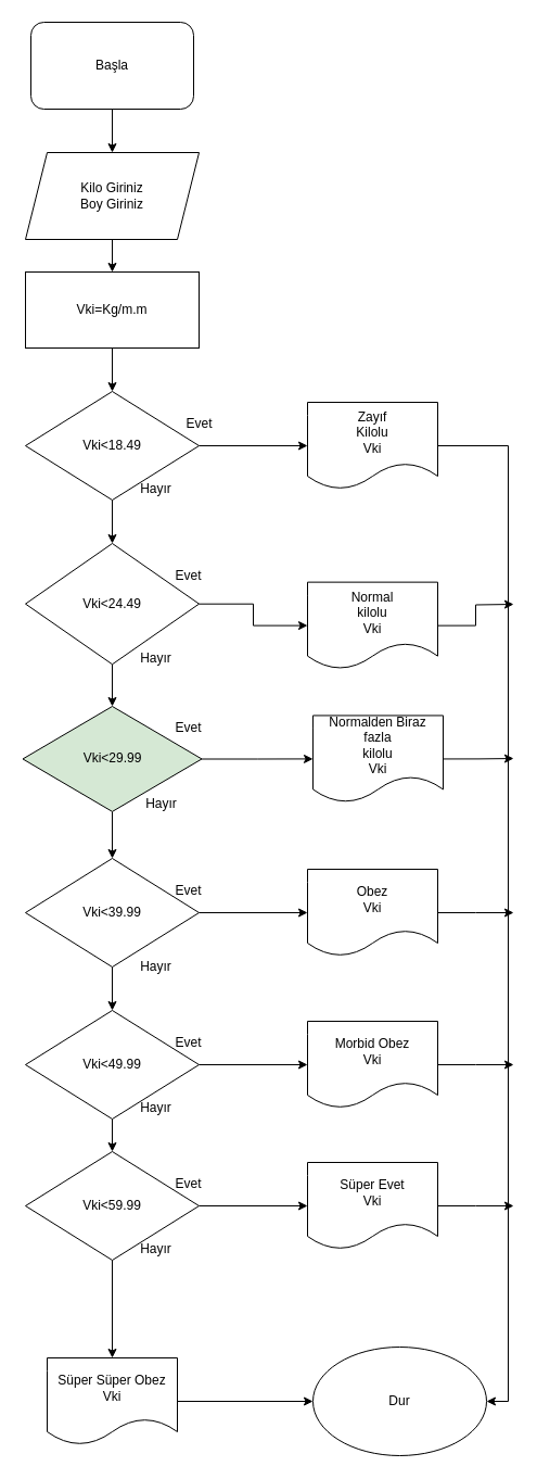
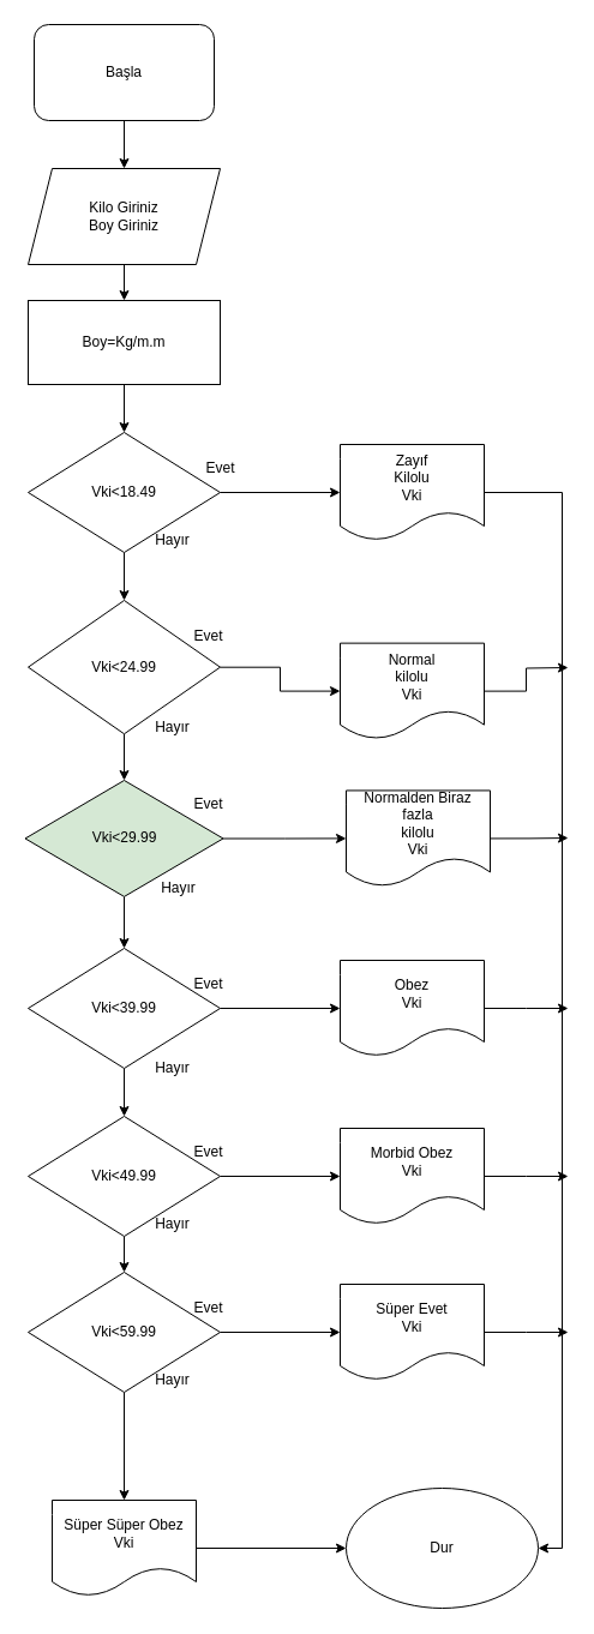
  <mxCell id="0" />
  <mxCell id="1" parent="0" />
  <mxCell id="2" value="" style="edgeStyle=orthogonalEdgeStyle;rounded=0;orthogonalLoop=1;jettySize=auto;html=1;" parent="1" source="3" target="5" edge="1"><mxGeometry relative="1" as="geometry" /></mxCell>
  <mxCell id="3" value="Başla" style="whiteSpace=wrap;html=1;rounded=1;" parent="1" vertex="1"><mxGeometry x="28" width="150" height="80" as="geometry" y="20" /></mxCell>
  <mxCell id="4" value="" style="edgeStyle=orthogonalEdgeStyle;rounded=0;orthogonalLoop=1;jettySize=auto;html=1;" parent="1" source="5" target="7" edge="1"><mxGeometry relative="1" as="geometry" /></mxCell>
  <mxCell id="5" value="Kilo Giriniz&lt;br&gt;Boy Giriniz" style="shape=parallelogram;perimeter=parallelogramPerimeter;whiteSpace=wrap;html=1;fixedSize=1;" parent="1" vertex="1"><mxGeometry x="23" y="140" width="160" height="80" as="geometry" /></mxCell>
  <mxCell id="6" value="" style="edgeStyle=orthogonalEdgeStyle;rounded=0;orthogonalLoop=1;jettySize=auto;html=1;" parent="1" source="7" target="10" edge="1"><mxGeometry relative="1" as="geometry" /></mxCell>
- <mxCell id="7" value="Vki=Kg/m.m" style="whiteSpace=wrap;html=1;" parent="1" vertex="1"><mxGeometry x="23" y="250" width="160" height="70" as="geometry" /></mxCell>
+ <mxCell id="7" value="Boy=Kg/m.m" style="whiteSpace=wrap;html=1;" parent="1" vertex="1"><mxGeometry x="23" y="250" width="160" height="70" as="geometry" /></mxCell>
  <mxCell id="8" value="" style="edgeStyle=orthogonalEdgeStyle;rounded=0;orthogonalLoop=1;jettySize=auto;html=1;" parent="1" source="10" target="13" edge="1"><mxGeometry relative="1" as="geometry" /></mxCell>
  <mxCell id="9" value="" style="edgeStyle=orthogonalEdgeStyle;rounded=0;orthogonalLoop=1;jettySize=auto;html=1;" parent="1" source="10" target="21" edge="1"><mxGeometry relative="1" as="geometry" /></mxCell>
  <mxCell id="10" value="Vki&amp;lt;18.49" style="rhombus;whiteSpace=wrap;html=1;" parent="1" vertex="1"><mxGeometry x="23" y="360" width="160" height="100" as="geometry" /></mxCell>
  <mxCell id="11" value="" style="edgeStyle=orthogonalEdgeStyle;rounded=0;orthogonalLoop=1;jettySize=auto;html=1;" parent="1" source="13" target="16" edge="1"><mxGeometry relative="1" as="geometry" /></mxCell>
  <mxCell id="12" value="" style="edgeStyle=orthogonalEdgeStyle;rounded=0;orthogonalLoop=1;jettySize=auto;html=1;" parent="1" source="13" target="23" edge="1"><mxGeometry relative="1" as="geometry" /></mxCell>
- <mxCell id="13" value="Vki&amp;lt;24.49" style="rhombus;whiteSpace=wrap;html=1;" parent="1" vertex="1"><mxGeometry x="23" y="500" width="160" height="111.25" as="geometry" /></mxCell>
+ <mxCell id="13" value="Vki&amp;lt;24.99" style="rhombus;whiteSpace=wrap;html=1;" parent="1" vertex="1"><mxGeometry x="23" y="500" width="160" height="111.25" as="geometry" /></mxCell>
  <mxCell id="14" value="" style="edgeStyle=orthogonalEdgeStyle;rounded=0;orthogonalLoop=1;jettySize=auto;html=1;" parent="1" source="16" target="19" edge="1"><mxGeometry relative="1" as="geometry" /></mxCell>
  <mxCell id="15" value="" style="edgeStyle=orthogonalEdgeStyle;rounded=0;orthogonalLoop=1;jettySize=auto;html=1;" parent="1" source="16" target="25" edge="1"><mxGeometry relative="1" as="geometry" /></mxCell>
  <mxCell id="16" value="Vki&amp;lt;29.99" style="rhombus;whiteSpace=wrap;html=1;fillColor=#d5e8d4;" parent="1" vertex="1"><mxGeometry x="20.5" y="650" width="165" height="96.88" as="geometry" /></mxCell>
  <mxCell id="17" value="" style="edgeStyle=orthogonalEdgeStyle;rounded=0;orthogonalLoop=1;jettySize=auto;html=1;" parent="1" source="19" target="31" edge="1"><mxGeometry relative="1" as="geometry" /></mxCell>
  <mxCell id="18" value="" style="edgeStyle=orthogonalEdgeStyle;rounded=0;orthogonalLoop=1;jettySize=auto;html=1;" edge="1" parent="1" source="19" target="34"><mxGeometry relative="1" as="geometry" /></mxCell>
  <mxCell id="19" value="Vki&amp;lt;39.99" style="rhombus;whiteSpace=wrap;html=1;" parent="1" vertex="1"><mxGeometry x="23" y="790" width="160" height="100" as="geometry" /></mxCell>
  <mxCell id="20" style="edgeStyle=orthogonalEdgeStyle;rounded=0;orthogonalLoop=1;jettySize=auto;html=1;exitX=1;exitY=0.5;exitDx=0;exitDy=0;entryX=1;entryY=0.5;entryDx=0;entryDy=0;" edge="1" parent="1" source="21" target="52"><mxGeometry relative="1" as="geometry" /></mxCell>
  <mxCell id="21" value="Zayıf&lt;br&gt;Kilolu&lt;br&gt;Vki" style="shape=document;whiteSpace=wrap;html=1;boundedLbl=1;" parent="1" vertex="1"><mxGeometry x="283" y="370" width="120" height="80" as="geometry" /></mxCell>
  <mxCell id="22" style="edgeStyle=orthogonalEdgeStyle;rounded=0;orthogonalLoop=1;jettySize=auto;html=1;exitX=1;exitY=0.5;exitDx=0;exitDy=0;" edge="1" parent="1" source="23"><mxGeometry relative="1" as="geometry"><mxPoint x="473" y="556" as="targetPoint" /></mxGeometry></mxCell>
  <mxCell id="23" value="Normal&lt;br&gt;kilolu&lt;br&gt;Vki" style="shape=document;whiteSpace=wrap;html=1;boundedLbl=1;" parent="1" vertex="1"><mxGeometry x="283" y="535.625" width="120" height="80" as="geometry" /></mxCell>
  <mxCell id="24" style="edgeStyle=orthogonalEdgeStyle;rounded=0;orthogonalLoop=1;jettySize=auto;html=1;exitX=1;exitY=0.5;exitDx=0;exitDy=0;" edge="1" parent="1" source="25"><mxGeometry relative="1" as="geometry"><mxPoint x="473" y="698" as="targetPoint" /></mxGeometry></mxCell>
  <mxCell id="25" value="Normalden Biraz fazla&lt;br&gt;kilolu&lt;br&gt;Vki" style="shape=document;whiteSpace=wrap;html=1;boundedLbl=1;" parent="1" vertex="1"><mxGeometry x="288" y="658.44" width="120" height="80" as="geometry" /></mxCell>
  <mxCell id="26" value="Evet" style="text;html=1;align=center;verticalAlign=middle;resizable=0;points=[];autosize=1;strokeColor=none;fillColor=none;" parent="1" vertex="1"><mxGeometry x="163" y="380" width="40" height="20" as="geometry" /></mxCell>
  <mxCell id="27" value="Evet" style="text;html=1;align=center;verticalAlign=middle;resizable=0;points=[];autosize=1;strokeColor=none;fillColor=none;" parent="1" vertex="1"><mxGeometry x="153" y="520" width="40" height="20" as="geometry" /></mxCell>
  <mxCell id="28" value="Evet" style="text;html=1;align=center;verticalAlign=middle;resizable=0;points=[];autosize=1;strokeColor=none;fillColor=none;" parent="1" vertex="1"><mxGeometry x="153" y="810" width="40" height="20" as="geometry" /></mxCell>
  <mxCell id="29" value="Evet" style="text;html=1;align=center;verticalAlign=middle;resizable=0;points=[];autosize=1;strokeColor=none;fillColor=none;" parent="1" vertex="1"><mxGeometry x="153" y="660" width="40" height="20" as="geometry" /></mxCell>
  <mxCell id="30" style="edgeStyle=orthogonalEdgeStyle;rounded=0;orthogonalLoop=1;jettySize=auto;html=1;exitX=1;exitY=0.5;exitDx=0;exitDy=0;" edge="1" parent="1" source="31"><mxGeometry relative="1" as="geometry"><mxPoint x="473" y="840" as="targetPoint" /></mxGeometry></mxCell>
  <mxCell id="31" value="Obez&lt;br&gt;Vki" style="shape=document;whiteSpace=wrap;html=1;boundedLbl=1;" parent="1" vertex="1"><mxGeometry x="283" y="800" width="120" height="80" as="geometry" /></mxCell>
  <mxCell id="32" value="" style="edgeStyle=orthogonalEdgeStyle;rounded=0;orthogonalLoop=1;jettySize=auto;html=1;" edge="1" parent="1" source="34" target="36"><mxGeometry relative="1" as="geometry" /></mxCell>
  <mxCell id="33" value="" style="edgeStyle=orthogonalEdgeStyle;rounded=0;orthogonalLoop=1;jettySize=auto;html=1;" edge="1" parent="1" source="34" target="39"><mxGeometry relative="1" as="geometry" /></mxCell>
  <mxCell id="34" value="Vki&amp;lt;49.99" style="rhombus;whiteSpace=wrap;html=1;" vertex="1" parent="1"><mxGeometry x="23" y="930" width="160" height="100" as="geometry" /></mxCell>
  <mxCell id="35" style="edgeStyle=orthogonalEdgeStyle;rounded=0;orthogonalLoop=1;jettySize=auto;html=1;exitX=1;exitY=0.5;exitDx=0;exitDy=0;" edge="1" parent="1" source="36"><mxGeometry relative="1" as="geometry"><mxPoint x="473" y="980" as="targetPoint" /></mxGeometry></mxCell>
  <mxCell id="36" value="Morbid Obez&lt;br&gt;Vki" style="shape=document;whiteSpace=wrap;html=1;boundedLbl=1;" vertex="1" parent="1"><mxGeometry x="283" y="940" width="120" height="80" as="geometry" /></mxCell>
  <mxCell id="37" value="" style="edgeStyle=orthogonalEdgeStyle;rounded=0;orthogonalLoop=1;jettySize=auto;html=1;" edge="1" parent="1" source="39" target="41"><mxGeometry relative="1" as="geometry" /></mxCell>
  <mxCell id="38" value="" style="edgeStyle=orthogonalEdgeStyle;rounded=0;orthogonalLoop=1;jettySize=auto;html=1;" edge="1" parent="1" source="39" target="51"><mxGeometry relative="1" as="geometry" /></mxCell>
  <mxCell id="39" value="Vki&amp;lt;59.99" style="rhombus;whiteSpace=wrap;html=1;" vertex="1" parent="1"><mxGeometry x="23" y="1060" width="160" height="100" as="geometry" /></mxCell>
  <mxCell id="40" style="edgeStyle=orthogonalEdgeStyle;rounded=0;orthogonalLoop=1;jettySize=auto;html=1;exitX=1;exitY=0.5;exitDx=0;exitDy=0;" edge="1" parent="1" source="41"><mxGeometry relative="1" as="geometry"><mxPoint x="473" y="1110" as="targetPoint" /></mxGeometry></mxCell>
  <mxCell id="41" value="Süper Evet&lt;br&gt;Vki" style="shape=document;whiteSpace=wrap;html=1;boundedLbl=1;" vertex="1" parent="1"><mxGeometry x="283" y="1070" width="120" height="80" as="geometry" /></mxCell>
  <mxCell id="42" value="Hayır" style="text;html=1;align=center;verticalAlign=middle;resizable=0;points=[];autosize=1;strokeColor=none;fillColor=none;" vertex="1" parent="1"><mxGeometry x="123" y="880" width="40" height="20" as="geometry" /></mxCell>
  <mxCell id="43" value="Hayır" style="text;html=1;align=center;verticalAlign=middle;resizable=0;points=[];autosize=1;strokeColor=none;fillColor=none;" vertex="1" parent="1"><mxGeometry x="123" y="440" width="40" height="20" as="geometry" /></mxCell>
  <mxCell id="44" value="Hayır" style="text;html=1;align=center;verticalAlign=middle;resizable=0;points=[];autosize=1;strokeColor=none;fillColor=none;" vertex="1" parent="1"><mxGeometry x="123" y="595.63" width="40" height="20" as="geometry" /></mxCell>
  <mxCell id="45" value="Hayır" style="text;html=1;align=center;verticalAlign=middle;resizable=0;points=[];autosize=1;strokeColor=none;fillColor=none;" vertex="1" parent="1"><mxGeometry x="128" y="730" width="40" height="20" as="geometry" /></mxCell>
  <mxCell id="46" value="Evet" style="text;html=1;align=center;verticalAlign=middle;resizable=0;points=[];autosize=1;strokeColor=none;fillColor=none;" vertex="1" parent="1"><mxGeometry x="153" y="950" width="40" height="20" as="geometry" /></mxCell>
  <mxCell id="47" value="Evet" style="text;html=1;align=center;verticalAlign=middle;resizable=0;points=[];autosize=1;strokeColor=none;fillColor=none;" vertex="1" parent="1"><mxGeometry x="153" y="1080" width="40" height="20" as="geometry" /></mxCell>
  <mxCell id="48" value="Hayır" style="text;html=1;align=center;verticalAlign=middle;resizable=0;points=[];autosize=1;strokeColor=none;fillColor=none;" vertex="1" parent="1"><mxGeometry x="123" y="1010" width="40" height="20" as="geometry" /></mxCell>
  <mxCell id="49" value="Hayır" style="text;html=1;align=center;verticalAlign=middle;resizable=0;points=[];autosize=1;strokeColor=none;fillColor=none;" vertex="1" parent="1"><mxGeometry x="123" y="1140" width="40" height="20" as="geometry" /></mxCell>
  <mxCell id="50" value="" style="edgeStyle=orthogonalEdgeStyle;rounded=0;orthogonalLoop=1;jettySize=auto;html=1;" edge="1" parent="1" source="51" target="52"><mxGeometry relative="1" as="geometry" /></mxCell>
  <mxCell id="51" value="Süper Süper Obez&lt;br&gt;Vki" style="shape=document;whiteSpace=wrap;html=1;boundedLbl=1;" vertex="1" parent="1"><mxGeometry x="43" y="1250" width="120" height="80" as="geometry" /></mxCell>
  <mxCell id="52" value="Dur" style="ellipse;whiteSpace=wrap;html=1;" vertex="1" parent="1"><mxGeometry x="288" y="1240" width="160" height="100" as="geometry" /></mxCell>
